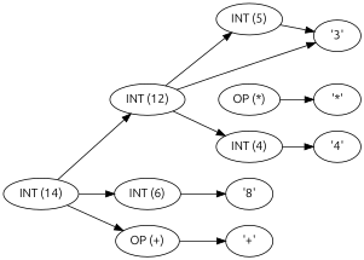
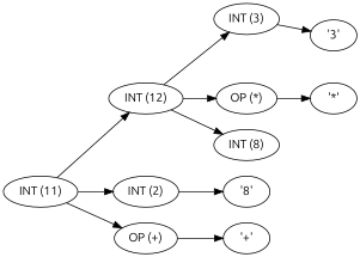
  digraph {
    fontname=Ubuntu
    rankdir=LR
    node [fontname=Ubuntu]
    edge [fontname=Ubuntu]
    "INT (12)"
-   "INT (3)" [label="INT (5)"]
+   "INT (3)"
    "OP (*)"
-   "INT (4)"
+   "INT (4)" [label="INT (8)"]
    "'3'"
    "'*'"
-   "'4'"
-   "INT (14)"
-   "INT (2)" [label="INT (6)"]
+   "INT (14)" [label="INT (11)"]
+   "INT (2)"
    "OP (+)"
    n11 [label="'8'"]
    "'+'"
    "INT (12)" -> "INT (3)"
-   "INT (12)" -> "'3'"
+   "INT (12)" -> "OP (*)"
    "INT (12)" -> "INT (4)"
    "INT (3)" -> "'3'"
    "OP (*)" -> "'*'"
-   "INT (4)" -> "'4'"
    "INT (14)" -> "INT (12)"
    "INT (14)" -> "INT (2)"
    "INT (14)" -> "OP (+)"
    "INT (2)" -> n11
    "OP (+)" -> "'+'"
  }
